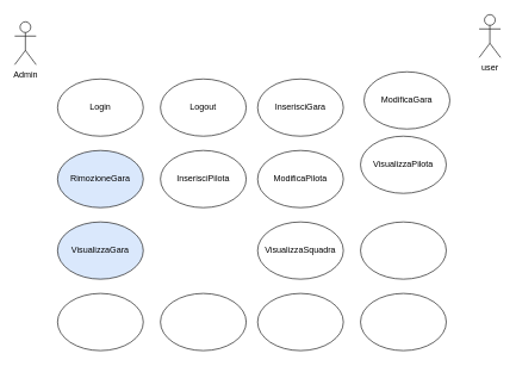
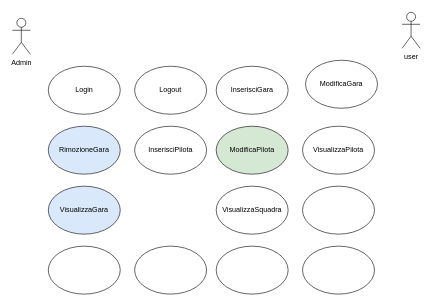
  <mxCell id="0" />
  <mxCell id="1" parent="0" />
  <mxCell id="2" value="Admin" style="shape=umlActor;verticalLabelPosition=bottom;verticalAlign=top;html=1;outlineConnect=0;" vertex="1" parent="1"><mxGeometry x="20" y="30" width="30" height="60" as="geometry" /></mxCell>
  <mxCell id="3" value="user" style="shape=umlActor;verticalLabelPosition=bottom;verticalAlign=top;html=1;outlineConnect=0;" vertex="1" parent="1"><mxGeometry x="670" y="20" width="30" height="60" as="geometry" /></mxCell>
  <mxCell id="4" value="Login" style="ellipse;whiteSpace=wrap;html=1;" vertex="1" parent="1"><mxGeometry x="80" y="110" width="120" height="80" as="geometry" /></mxCell>
  <mxCell id="5" value="RimozioneGara" style="ellipse;whiteSpace=wrap;html=1;fillColor=#dae8fc;" vertex="1" parent="1"><mxGeometry x="80" y="210" width="120" height="80" as="geometry" /></mxCell>
  <mxCell id="6" value="InserisciPilota" style="ellipse;whiteSpace=wrap;html=1;" vertex="1" parent="1"><mxGeometry x="224" y="210" width="120" height="80" as="geometry" /></mxCell>
  <mxCell id="7" value="" style="ellipse;whiteSpace=wrap;html=1;" vertex="1" parent="1"><mxGeometry x="224" y="410" width="120" height="80" as="geometry" /></mxCell>
  <mxCell id="8" value="" style="ellipse;whiteSpace=wrap;html=1;" vertex="1" parent="1"><mxGeometry x="80" y="410" width="120" height="80" as="geometry" /></mxCell>
  <mxCell id="9" value="VisualizzaGara" style="ellipse;whiteSpace=wrap;html=1;fillColor=#dae8fc;" vertex="1" parent="1"><mxGeometry x="80" y="310" width="120" height="80" as="geometry" /></mxCell>
  <mxCell id="10" value="Logout" style="ellipse;whiteSpace=wrap;html=1;" vertex="1" parent="1"><mxGeometry x="224" y="110" width="120" height="80" as="geometry" /></mxCell>
  <mxCell id="11" value="InserisciGara" style="ellipse;whiteSpace=wrap;html=1;" vertex="1" parent="1"><mxGeometry x="360" y="110" width="120" height="80" as="geometry" /></mxCell>
- <mxCell id="12" value="ModificaPilota" style="ellipse;whiteSpace=wrap;html=1;" vertex="1" parent="1"><mxGeometry x="360" y="210" width="120" height="80" as="geometry" /></mxCell>
- <mxCell id="13" value="VisualizzaPilota" style="ellipse;whiteSpace=wrap;html=1;" vertex="1" parent="1"><mxGeometry x="504" y="190" width="120" height="80" as="geometry" /></mxCell>
+ <mxCell id="12" value="ModificaPilota" style="ellipse;whiteSpace=wrap;html=1;fillColor=#d5e8d4;" vertex="1" parent="1"><mxGeometry x="360" y="210" width="120" height="80" as="geometry" /></mxCell>
+ <mxCell id="13" value="VisualizzaPilota" style="ellipse;whiteSpace=wrap;html=1;" vertex="1" parent="1"><mxGeometry x="504" y="210" width="120" height="80" as="geometry" /></mxCell>
  <mxCell id="14" value="" style="ellipse;whiteSpace=wrap;html=1;" vertex="1" parent="1"><mxGeometry x="504" y="310" width="120" height="80" as="geometry" /></mxCell>
  <mxCell id="15" value="" style="ellipse;whiteSpace=wrap;html=1;" vertex="1" parent="1"><mxGeometry x="504" y="410" width="120" height="80" as="geometry" /></mxCell>
  <mxCell id="16" value="" style="ellipse;whiteSpace=wrap;html=1;" vertex="1" parent="1"><mxGeometry x="360" y="410" width="120" height="80" as="geometry" /></mxCell>
  <mxCell id="17" value="VisualizzaSquadra" style="ellipse;whiteSpace=wrap;html=1;" vertex="1" parent="1"><mxGeometry x="360" y="310" width="120" height="80" as="geometry" /></mxCell>
  <mxCell id="18" value="ModificaGara" style="ellipse;whiteSpace=wrap;html=1;" vertex="1" parent="1"><mxGeometry x="509" y="100" width="120" height="80" as="geometry" /></mxCell>
